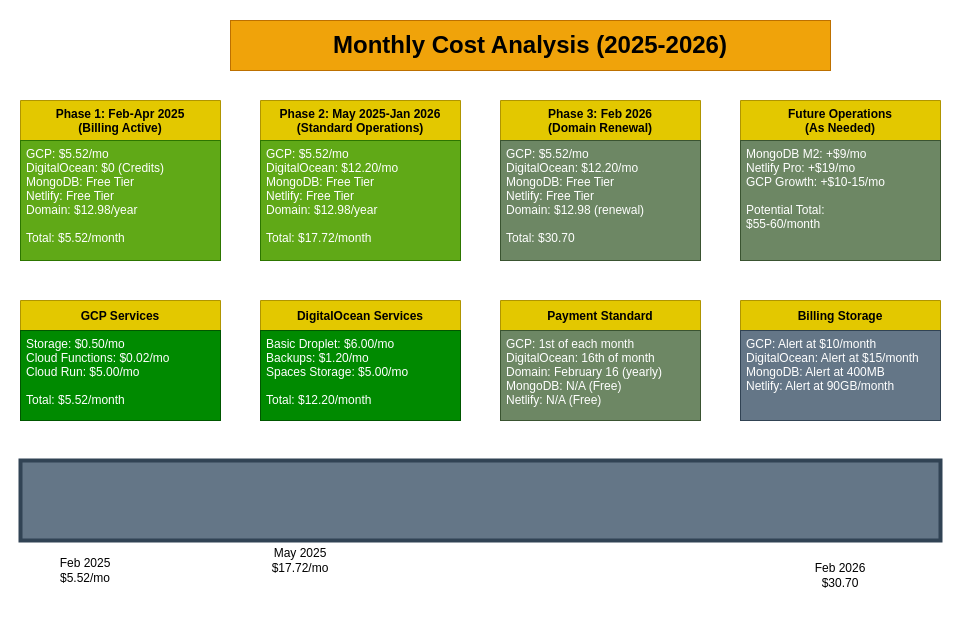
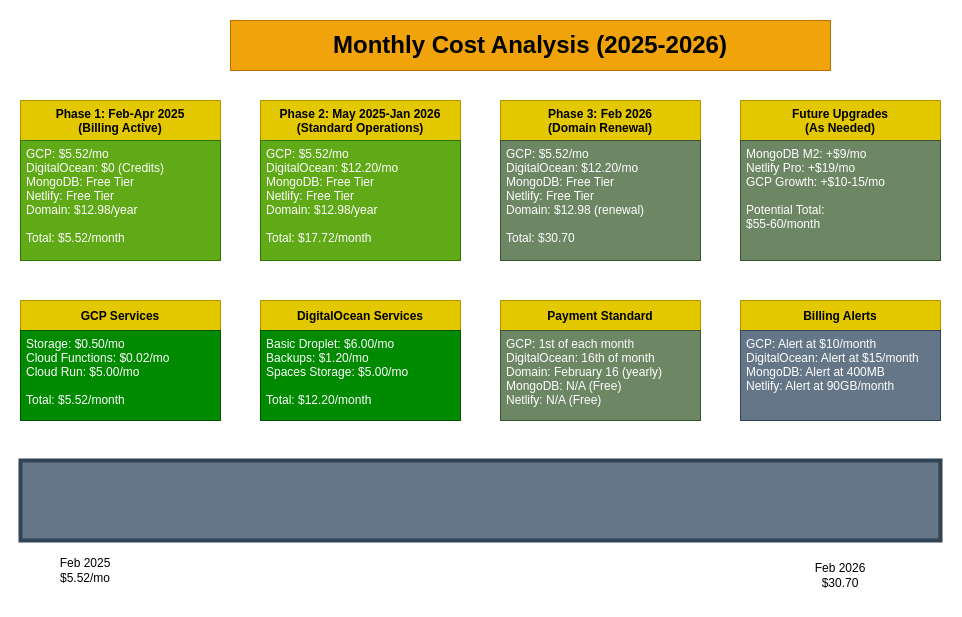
  <mxCell id="0" />
  <mxCell id="1" parent="0" />
  <mxCell id="2" value="Monthly Cost Analysis (2025-2026)" style="text;html=1;strokeColor=#BD7000;fillColor=#f0a30a;align=center;verticalAlign=middle;whiteSpace=wrap;rounded=0;fontSize=24;fontStyle=1;fontColor=#000000;" parent="1" vertex="1"><mxGeometry x="230" y="20" width="600" height="50" as="geometry" /></mxCell>
  <mxCell id="3" value="Phase 1: Feb-Apr 2025&#10;(Billing Active)" style="swimlane;fontStyle=1;childLayout=stackLayout;horizontal=1;startSize=40;horizontalStack=0;resizeParent=1;resizeParentMax=0;resizeLast=0;collapsible=1;marginBottom=0;fillColor=#e3c800;strokeColor=#B09500;fontColor=#000000;" parent="1" vertex="1"><mxGeometry x="20" y="100" width="200" height="160" as="geometry" /></mxCell>
  <mxCell id="4" value="GCP: $5.52/mo&#10;DigitalOcean: $0 (Credits)&#10;MongoDB: Free Tier&#10;Netlify: Free Tier&#10;Domain: $12.98/year&#10;&#10;Total: $5.52/month" style="text;strokeColor=#2D7600;fillColor=#60a917;align=left;verticalAlign=top;spacingLeft=4;spacingRight=4;overflow=hidden;rotatable=0;points=[[0,0.5],[1,0.5]];portConstraint=eastwest;fontColor=#ffffff;" parent="3" vertex="1"><mxGeometry y="40" width="200" height="120" as="geometry" /></mxCell>
  <mxCell id="5" value="Phase 2: May 2025-Jan 2026&#10;(Standard Operations)" style="swimlane;fontStyle=1;childLayout=stackLayout;horizontal=1;startSize=40;horizontalStack=0;resizeParent=1;resizeParentMax=0;resizeLast=0;collapsible=1;marginBottom=0;fillColor=#e3c800;strokeColor=#B09500;fontColor=#000000;" parent="1" vertex="1"><mxGeometry x="260" y="100" width="200" height="160" as="geometry" /></mxCell>
  <mxCell id="6" value="GCP: $5.52/mo&#10;DigitalOcean: $12.20/mo&#10;MongoDB: Free Tier&#10;Netlify: Free Tier&#10;Domain: $12.98/year&#10;&#10;Total: $17.72/month" style="text;strokeColor=#2D7600;fillColor=#60a917;align=left;verticalAlign=top;spacingLeft=4;spacingRight=4;overflow=hidden;rotatable=0;points=[[0,0.5],[1,0.5]];portConstraint=eastwest;fontColor=#ffffff;" parent="5" vertex="1"><mxGeometry y="40" width="200" height="120" as="geometry" /></mxCell>
  <mxCell id="7" value="Phase 3: Feb 2026&#10;(Domain Renewal)" style="swimlane;fontStyle=1;childLayout=stackLayout;horizontal=1;startSize=40;horizontalStack=0;resizeParent=1;resizeParentMax=0;resizeLast=0;collapsible=1;marginBottom=0;fillColor=#e3c800;strokeColor=#B09500;fontColor=#000000;" parent="1" vertex="1"><mxGeometry x="500" y="100" width="200" height="160" as="geometry" /></mxCell>
  <mxCell id="8" value="GCP: $5.52/mo&#10;DigitalOcean: $12.20/mo&#10;MongoDB: Free Tier&#10;Netlify: Free Tier&#10;Domain: $12.98 (renewal)&#10;&#10;Total: $30.70" style="text;strokeColor=#3A5431;fillColor=#6d8764;align=left;verticalAlign=top;spacingLeft=4;spacingRight=4;overflow=hidden;rotatable=0;points=[[0,0.5],[1,0.5]];portConstraint=eastwest;fontColor=#ffffff;" parent="7" vertex="1"><mxGeometry y="40" width="200" height="120" as="geometry" /></mxCell>
- <mxCell id="9" value="Future Operations&#10;(As Needed)" style="swimlane;fontStyle=1;childLayout=stackLayout;horizontal=1;startSize=40;horizontalStack=0;resizeParent=1;resizeParentMax=0;resizeLast=0;collapsible=1;marginBottom=0;fillColor=#e3c800;strokeColor=#B09500;fontColor=#000000;" parent="1" vertex="1"><mxGeometry x="740" y="100" width="200" height="160" as="geometry" /></mxCell>
+ <mxCell id="9" value="Future Upgrades&#10;(As Needed)" style="swimlane;fontStyle=1;childLayout=stackLayout;horizontal=1;startSize=40;horizontalStack=0;resizeParent=1;resizeParentMax=0;resizeLast=0;collapsible=1;marginBottom=0;fillColor=#e3c800;strokeColor=#B09500;fontColor=#000000;" parent="1" vertex="1"><mxGeometry x="740" y="100" width="200" height="160" as="geometry" /></mxCell>
  <mxCell id="10" value="MongoDB M2: +$9/mo&#10;Netlify Pro: +$19/mo&#10;GCP Growth: +$10-15/mo&#10;&#10;Potential Total:&#10;$55-60/month" style="text;strokeColor=#3A5431;fillColor=#6d8764;align=left;verticalAlign=top;spacingLeft=4;spacingRight=4;overflow=hidden;rotatable=0;points=[[0,0.5],[1,0.5]];portConstraint=eastwest;fontColor=#ffffff;" parent="9" vertex="1"><mxGeometry y="40" width="200" height="120" as="geometry" /></mxCell>
  <mxCell id="11" value="GCP Services" style="swimlane;fontStyle=1;childLayout=stackLayout;horizontal=1;startSize=30;horizontalStack=0;resizeParent=1;resizeParentMax=0;resizeLast=0;collapsible=1;marginBottom=0;fillColor=#e3c800;strokeColor=#B09500;fontColor=#000000;" parent="1" vertex="1"><mxGeometry x="20" y="300" width="200" height="120" as="geometry" /></mxCell>
  <mxCell id="12" value="Storage: $0.50/mo&#10;Cloud Functions: $0.02/mo&#10;Cloud Run: $5.00/mo&#10;&#10;Total: $5.52/month" style="text;strokeColor=#005700;fillColor=#008a00;align=left;verticalAlign=top;spacingLeft=4;spacingRight=4;overflow=hidden;rotatable=0;points=[[0,0.5],[1,0.5]];portConstraint=eastwest;fontColor=#ffffff;" parent="11" vertex="1"><mxGeometry y="30" width="200" height="90" as="geometry" /></mxCell>
  <mxCell id="13" value="DigitalOcean Services" style="swimlane;fontStyle=1;childLayout=stackLayout;horizontal=1;startSize=30;horizontalStack=0;resizeParent=1;resizeParentMax=0;resizeLast=0;collapsible=1;marginBottom=0;fillColor=#e3c800;strokeColor=#B09500;fontColor=#000000;" parent="1" vertex="1"><mxGeometry x="260" y="300" width="200" height="120" as="geometry" /></mxCell>
  <mxCell id="14" value="Basic Droplet: $6.00/mo&#10;Backups: $1.20/mo&#10;Spaces Storage: $5.00/mo&#10;&#10;Total: $12.20/month" style="text;strokeColor=#005700;fillColor=#008a00;align=left;verticalAlign=top;spacingLeft=4;spacingRight=4;overflow=hidden;rotatable=0;points=[[0,0.5],[1,0.5]];portConstraint=eastwest;fontColor=#ffffff;" parent="13" vertex="1"><mxGeometry y="30" width="200" height="90" as="geometry" /></mxCell>
  <mxCell id="15" value="Payment Standard" style="swimlane;fontStyle=1;childLayout=stackLayout;horizontal=1;startSize=30;horizontalStack=0;resizeParent=1;resizeParentMax=0;resizeLast=0;collapsible=1;marginBottom=0;fillColor=#e3c800;strokeColor=#B09500;fontColor=#000000;" parent="1" vertex="1"><mxGeometry x="500" y="300" width="200" height="120" as="geometry" /></mxCell>
  <mxCell id="16" value="GCP: 1st of each month&#10;DigitalOcean: 16th of month&#10;Domain: February 16 (yearly)&#10;MongoDB: N/A (Free)&#10;Netlify: N/A (Free)" style="text;strokeColor=#3A5431;fillColor=#6d8764;align=left;verticalAlign=top;spacingLeft=4;spacingRight=4;overflow=hidden;rotatable=0;points=[[0,0.5],[1,0.5]];portConstraint=eastwest;fontColor=#ffffff;" parent="15" vertex="1"><mxGeometry y="30" width="200" height="90" as="geometry" /></mxCell>
- <mxCell id="17" value="Billing Storage" style="swimlane;fontStyle=1;childLayout=stackLayout;horizontal=1;startSize=30;horizontalStack=0;resizeParent=1;resizeParentMax=0;resizeLast=0;collapsible=1;marginBottom=0;fillColor=#e3c800;strokeColor=#B09500;fontColor=#000000;" parent="1" vertex="1"><mxGeometry x="740" y="300" width="200" height="120" as="geometry" /></mxCell>
+ <mxCell id="17" value="Billing Alerts" style="swimlane;fontStyle=1;childLayout=stackLayout;horizontal=1;startSize=30;horizontalStack=0;resizeParent=1;resizeParentMax=0;resizeLast=0;collapsible=1;marginBottom=0;fillColor=#e3c800;strokeColor=#B09500;fontColor=#000000;" parent="1" vertex="1"><mxGeometry x="740" y="300" width="200" height="120" as="geometry" /></mxCell>
  <mxCell id="18" value="GCP: Alert at $10/month&#10;DigitalOcean: Alert at $15/month&#10;MongoDB: Alert at 400MB&#10;Netlify: Alert at 90GB/month" style="text;strokeColor=#314354;fillColor=#647687;align=left;verticalAlign=top;spacingLeft=4;spacingRight=4;overflow=hidden;rotatable=0;points=[[0,0.5],[1,0.5]];portConstraint=eastwest;fontColor=#ffffff;" parent="17" vertex="1"><mxGeometry y="30" width="200" height="90" as="geometry" /></mxCell>
  <mxCell id="19" value="" style="shape=timeline;strokeWidth=4;strokeColor=#314354;fillColor=#647687;fontColor=#ffffff;" parent="1" vertex="1"><mxGeometry x="20" y="460" width="920" height="80" as="geometry" /></mxCell>
  <mxCell id="20" value="Feb 2025&#10;$5.52/mo" style="text;html=1;strokeColor=none;fillColor=none;align=center;verticalAlign=middle;whiteSpace=wrap;rounded=0;" parent="1" vertex="1"><mxGeometry x="45" y="550" width="80" height="40" as="geometry" /></mxCell>
- <mxCell id="21" value="May 2025&#10;$17.72/mo" style="text;html=1;strokeColor=none;fillColor=none;align=center;verticalAlign=middle;whiteSpace=wrap;rounded=0;" parent="1" vertex="1"><mxGeometry x="260" y="540" width="80" height="40" as="geometry" /></mxCell>
  <mxCell id="22" value="Feb 2026&#10;$30.70" style="text;html=1;strokeColor=none;fillColor=none;align=center;verticalAlign=middle;whiteSpace=wrap;rounded=0;" parent="1" vertex="1"><mxGeometry x="800" y="555" width="80" height="40" as="geometry" /></mxCell>
